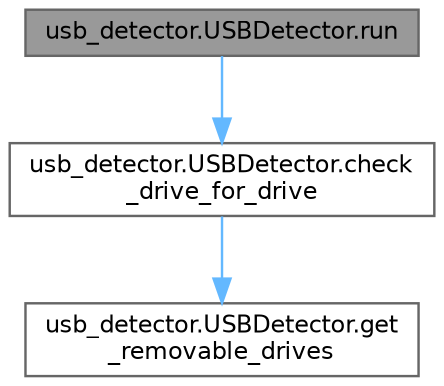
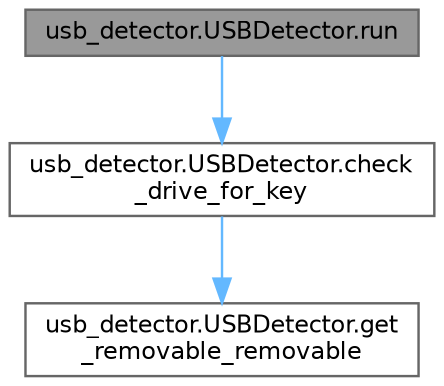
  digraph {
    rankdir=TB
    node [color=grey40 fillcolor=white fontname=Helvetica fontsize=10 shape=box style=filled]
    edge [color=steelblue1 fontname=Helvetica fontsize=10 labelfontname=Helvetica labelfontsize=10 style=solid]
    n1 [color=gray40 fillcolor=grey60 fontcolor=black height=0.2 label="usb_detector.USBDetector.run" width=0.4]
-   n2 [height=0.2 label="usb_detector.USBDetector.check\l_drive_for_drive" width=0.4]
-   n3 [height=0.2 label="usb_detector.USBDetector.get\l_removable_drives" width=0.4]
+   n2 [height=0.2 label="usb_detector.USBDetector.check\l_drive_for_key" width=0.4]
+   n3 [height=0.2 label="usb_detector.USBDetector.get\l_removable_removable" width=0.4]
    n1 -> n2
    n2 -> n3
  }
